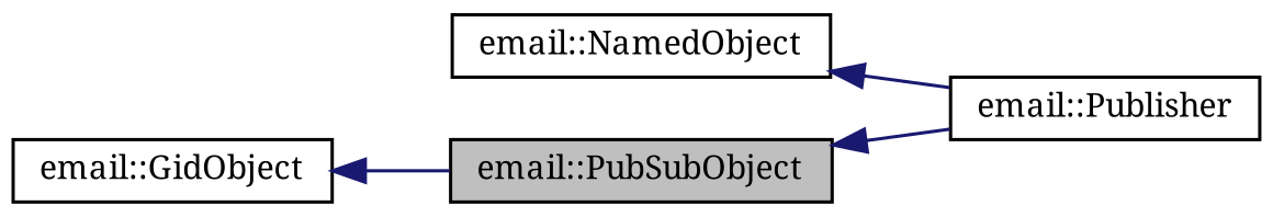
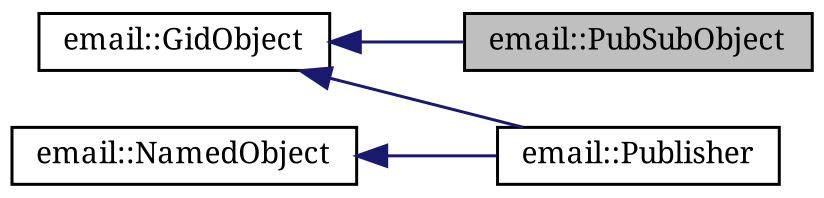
  digraph {
    fontname="Noto Serif"
    rankdir=LR
    node [color=black fillcolor=white fontname="Noto Serif" fontsize=10 shape=record style=filled]
    edge [color=midnightblue dir=back fontname="Noto Serif" fontsize=10 labelfontname=Helvetica labelfontsize=10 style=solid]
    n1 [fillcolor=grey75 fontcolor=black height=0.2 label="email::PubSubObject" width=0.4]
    n2 [height=0.2 label="email::Publisher" width=0.4]
    n3 [height=0.2 label="email::GidObject" width=0.4]
    n4 [height=0.2 label="email::NamedObject" width=0.4]
-   n1 -> n2
+   n3 -> n2
    n3 -> n1
    n4 -> n2
  }
